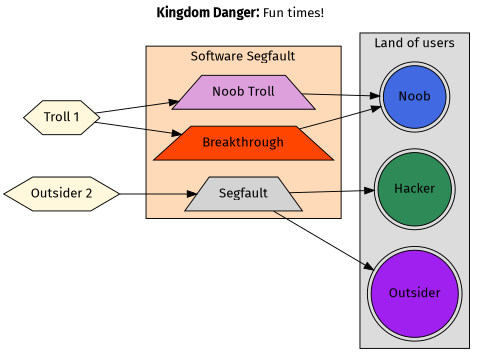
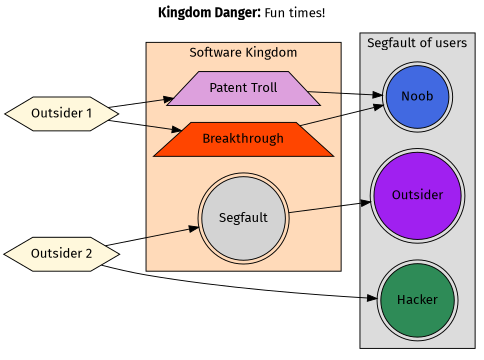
  digraph {
    fontname="Fira Sans"
    label=<<B>Kingdom Danger:</B> Fun times!>
    labelloc=t
    rankdir=LR
    node [color=black fillcolor=cornsilk fontname="Fira Sans" shape=trapezium style=filled]
    edge [fontname="Fira Sans"]
-   n1 [fillcolor=lightgray label=Segfault]
+   n1 [fillcolor=lightgray label=Segfault shape=doublecircle]
    n2 [fillcolor=orangered label=Breakthrough]
-   n3 [fillcolor=plum label="Noob Troll"]
+   n3 [fillcolor=plum label="Patent Troll"]
    n4 [fillcolor=seagreen label=Hacker shape=doublecircle]
    n5 [fillcolor=royalblue label=Noob shape=doublecircle]
    n6 [fillcolor=purple label=Outsider shape=doublecircle]
-   n7 [label="Troll 1" shape=hexagon]
+   n7 [label="Outsider 1" shape=hexagon]
    n8 [label="Outsider 2" shape=hexagon]
    subgraph cluster_1 {
      color=black
      fillcolor=peachpuff
-     label="Software Segfault"
+     label="Software Kingdom"
      style=filled
      n1
      n2
      n3
    }
    subgraph cluster_2 {
      color=black
      fillcolor=gainsboro
-     label="Land of users"
+     label="Segfault of users"
      style=filled
      n4
      n5
      n6
    }
-   n1 -> n4
+   n8 -> n4
    n1 -> n6
    n2 -> n5
    n3 -> n5
    n7 -> n2
    n7 -> n3
    n8 -> n1
  }
